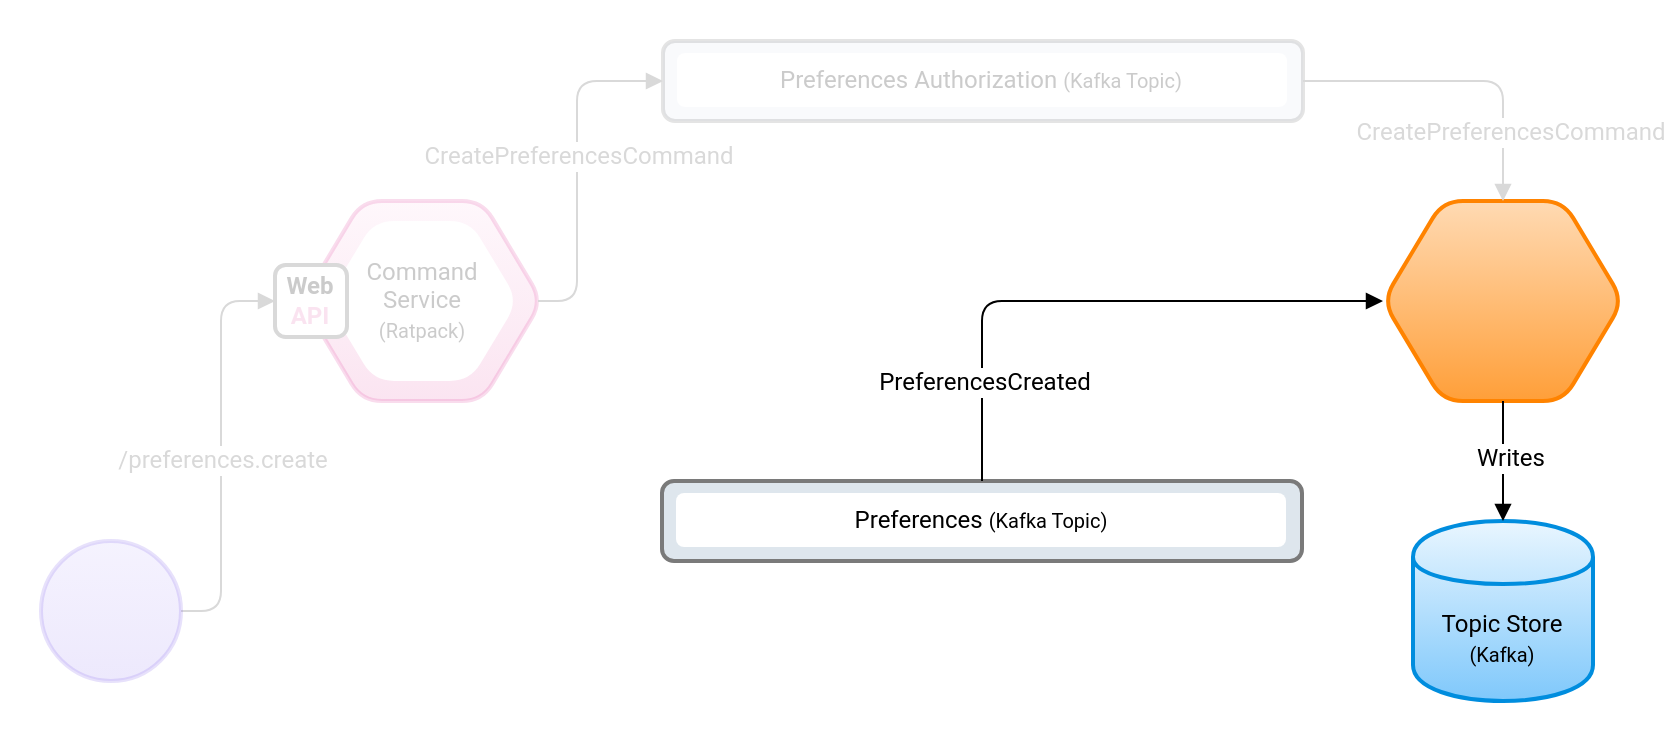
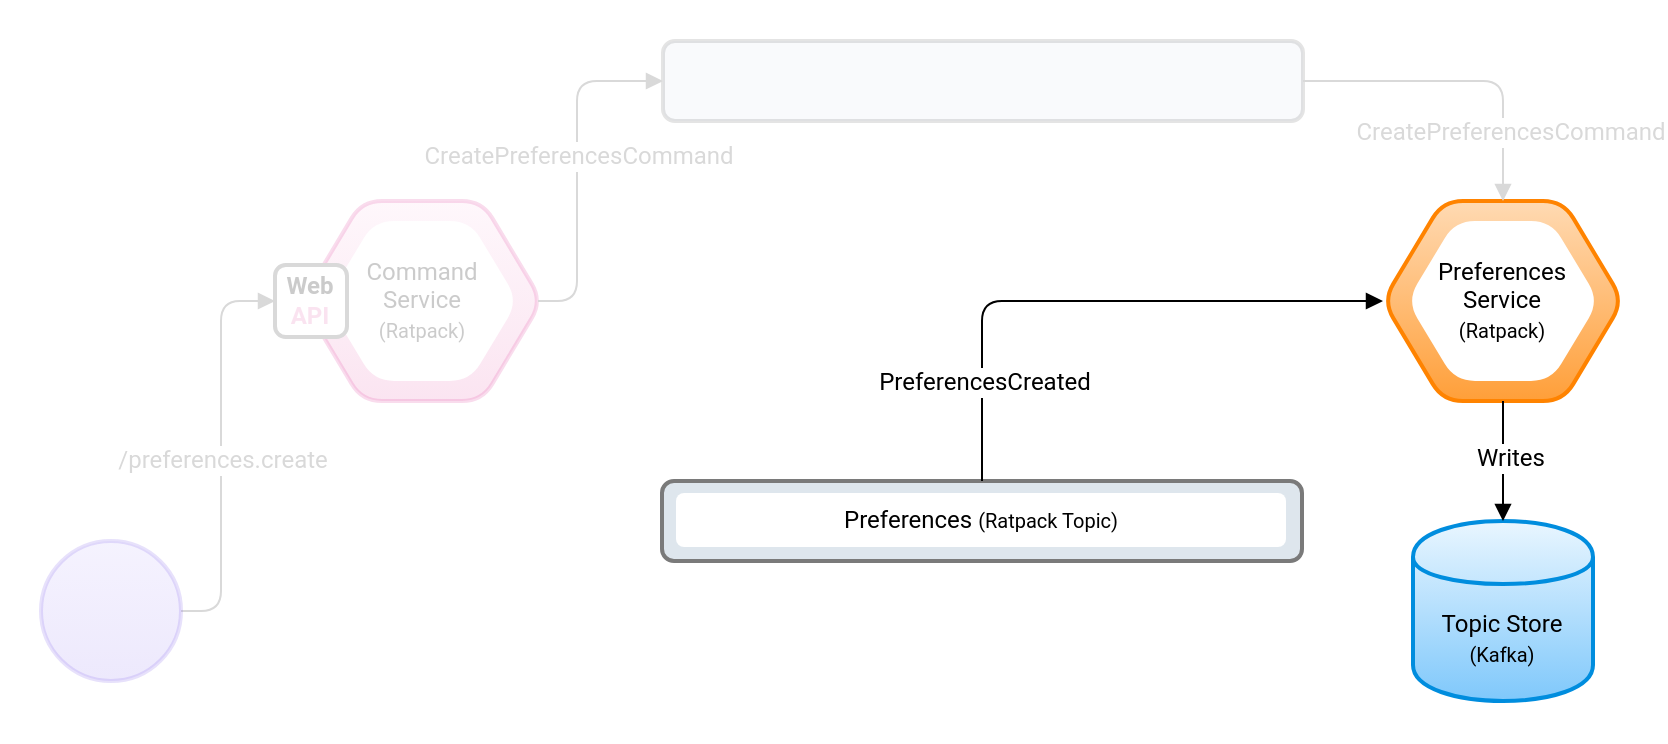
  <mxCell id="0" />
  <mxCell id="1" parent="0" />
  <mxCell id="2" value="" style="shape=hexagon;perimeter=hexagonPerimeter2;whiteSpace=wrap;html=1;strokeWidth=2;fillColor=#FFDAB3;gradientColor=#FF9F39;rounded=1;comic=0;strokeColor=#ff8300;" parent="1" vertex="1"><mxGeometry x="691" y="100" width="120" height="100" as="geometry" /></mxCell>
+ <mxCell id="3" value="Preferences&lt;br&gt;Service&lt;br&gt;&lt;font style=&quot;font-size: 10px&quot;&gt;(Ratpack)&lt;/font&gt;" style="shape=hexagon;perimeter=hexagonPerimeter2;whiteSpace=wrap;html=1;strokeWidth=1;fillColor=#FFFFFF;gradientColor=#FFFFFF;dashed=1;fontFamily=Roboto;FType=g;rounded=1;comic=0;strokeColor=none;" parent="1" vertex="1"><mxGeometry x="703" y="110" width="96" height="80" as="geometry" /></mxCell>
  <mxCell id="4" value="&lt;font face=&quot;Roboto&quot;&gt;Topic Store&lt;br&gt;&lt;font style=&quot;font-size: 10px&quot;&gt;(Kafka)&lt;/font&gt;&lt;/font&gt;" style="shape=cylinder;whiteSpace=wrap;html=1;boundedLbl=1;backgroundOutline=1;strokeWidth=2;fillColor=#E9F6FF;gradientColor=#7FC8FB;shadow=0;strokeColor=#008dde;" parent="1" vertex="1"><mxGeometry x="706" y="260" width="90" height="90" as="geometry" /></mxCell>
  <mxCell id="5" style="edgeStyle=orthogonalEdgeStyle;rounded=0;orthogonalLoop=1;jettySize=auto;html=1;exitX=0.5;exitY=1;exitDx=0;exitDy=0;startArrow=block;startFill=1;endArrow=block;endFill=1;" parent="1" source="4" target="4" edge="1"><mxGeometry relative="1" as="geometry" /></mxCell>
  <mxCell id="6" value="" style="shape=hexagon;perimeter=hexagonPerimeter2;whiteSpace=wrap;html=1;strokeWidth=2;fillColor=#FCD8ED;gradientColor=#EA7AB9;rounded=1;comic=0;strokeColor=#de53a3;textOpacity=20;opacity=20" parent="1" vertex="1"><mxGeometry x="150.5" y="100" width="120" height="100" as="geometry" /></mxCell>
  <mxCell id="7" value="Command&lt;br&gt;Service&lt;br&gt;&lt;font style=&quot;font-size: 10px&quot;&gt;(Ratpack)&lt;/font&gt;" style="shape=hexagon;perimeter=hexagonPerimeter2;whiteSpace=wrap;html=1;strokeWidth=1;fillColor=#FFFFFF;gradientColor=#FFFFFF;dashed=1;fontFamily=Roboto;FType=g;rounded=1;comic=0;strokeColor=none;textOpacity=20;" parent="1" vertex="1"><mxGeometry x="162.5" y="110" width="96" height="80" as="geometry" /></mxCell>
  <mxCell id="8" value="&lt;font face=&quot;Roboto&quot;&gt;&lt;b&gt;Web&lt;/b&gt;&lt;br&gt;&lt;font color=&quot;#ea7ab9&quot;&gt;&lt;b&gt;API&lt;/b&gt;&lt;/font&gt;&lt;/font&gt;" style="rounded=1;whiteSpace=wrap;html=1;shadow=0;comic=0;strokeWidth=2;fillColor=#FFF;gradientColor=none;textOpacity=20;strokeColor=#D9D9D9;" parent="1" vertex="1"><mxGeometry x="137" y="132" width="36" height="36" as="geometry" /></mxCell>
  <mxCell id="9" value="" style="endArrow=none;html=1;entryX=1;entryY=0.5;entryDx=0;entryDy=0;endFill=0;exitX=0;exitY=0.5;exitDx=0;exitDy=0;edgeStyle=orthogonalEdgeStyle;startArrow=block;startFill=1;textOpacity=20;strokeColor=#D9D9D9;" parent="1" source="8" target="11" edge="1"><mxGeometry width="50" height="50" relative="1" as="geometry"><mxPoint x="111" y="390" as="sourcePoint" /><mxPoint x="161" y="340" as="targetPoint" /><Array as="points"><mxPoint x="110" y="150" /><mxPoint x="110" y="305" /></Array></mxGeometry></mxCell>
  <mxCell id="10" value="&lt;font face=&quot;Roboto&quot; color=&quot;#d9d9d9&quot;&gt;/preferences.create&lt;/font&gt;" style="text;html=1;align=center;verticalAlign=middle;resizable=0;points=[];labelBackgroundColor=#ffffff;" parent="9" vertex="1" connectable="0"><mxGeometry x="-0.012" y="-2" relative="1" as="geometry"><mxPoint x="2" y="6" as="offset" /></mxGeometry></mxCell>
  <mxCell id="11" value="" style="ellipse;whiteSpace=wrap;html=1;aspect=fixed;rounded=1;shadow=0;comic=0;strokeColor=#856aeb;strokeWidth=2;fillColor=#A590F3;gradientColor=#CDC1FB;gradientDirection=north;textOpacity=20;opacity=20" parent="1" vertex="1"><mxGeometry x="20" y="270" width="70" height="70" as="geometry" /></mxCell>
  <mxCell id="12" value="" style="rounded=1;whiteSpace=wrap;html=1;strokeWidth=2;fillColor=#DEE6ED;gradientColor=none;strokeColor=#7A7A7A;textOpacity=20;opacity=20" parent="1" vertex="1"><mxGeometry x="331" y="20" width="320" height="40" as="geometry" /></mxCell>
- <mxCell id="13" value="&lt;font face=&quot;Roboto&quot;&gt;Preferences Authorization &lt;font style=&quot;font-size: 10px&quot;&gt;(Kafka Topic)&lt;/font&gt;&lt;/font&gt;" style="rounded=1;whiteSpace=wrap;html=1;strokeWidth=1;fillColor=#FFFFFF;gradientColor=none;dashed=1;perimeterSpacing=0;strokeColor=none;textOpacity=20;" parent="1" vertex="1"><mxGeometry x="338" y="26" width="305" height="27" as="geometry" /></mxCell>
  <mxCell id="14" value="" style="endArrow=none;html=1;entryX=1;entryY=0.5;entryDx=0;entryDy=0;endFill=0;edgeStyle=orthogonalEdgeStyle;startArrow=block;startFill=1;exitX=0;exitY=0.5;exitDx=0;exitDy=0;strokeColor=#D9D9D9;" parent="1" edge="1" source="12"><mxGeometry width="50" height="50" relative="1" as="geometry"><mxPoint x="320" y="40" as="sourcePoint" /><mxPoint x="268.5" y="150" as="targetPoint" /><Array as="points"><mxPoint x="288" y="40" /><mxPoint x="288" y="150" /></Array></mxGeometry></mxCell>
  <mxCell id="15" value="&lt;font face=&quot;Roboto&quot;&gt;CreatePreferencesCommand&lt;/font&gt;" style="text;html=1;align=center;verticalAlign=middle;resizable=0;points=[];labelBackgroundColor=#ffffff;fontColor=#D9D9D9;" parent="14" vertex="1" connectable="0"><mxGeometry x="-0.012" y="-2" relative="1" as="geometry"><mxPoint x="2" y="-5" as="offset" /></mxGeometry></mxCell>
  <mxCell id="16" value="" style="endArrow=block;html=1;exitX=1;exitY=0.5;exitDx=0;exitDy=0;edgeStyle=orthogonalEdgeStyle;entryX=0.5;entryY=0;entryDx=0;entryDy=0;endFill=1;strokeColor=#D9D9D9;" parent="1" source="12" target="2" edge="1"><mxGeometry width="50" height="50" relative="1" as="geometry"><mxPoint x="540" y="210" as="sourcePoint" /><mxPoint x="650" y="130" as="targetPoint" /><Array as="points"><mxPoint x="751" y="40" /></Array></mxGeometry></mxCell>
  <mxCell id="17" value="&lt;span style=&quot;font-family: &amp;#34;roboto&amp;#34;&quot;&gt;&lt;font color=&quot;#d9d9d9&quot;&gt;CreatePreferencesCommand&lt;/font&gt;&lt;/span&gt;" style="text;html=1;align=center;verticalAlign=middle;resizable=0;points=[];labelBackgroundColor=#ffffff;" parent="16" vertex="1" connectable="0"><mxGeometry x="0.298" y="-22" relative="1" as="geometry"><mxPoint x="25" y="21" as="offset" /></mxGeometry></mxCell>
  <mxCell id="18" value="" style="rounded=1;whiteSpace=wrap;html=1;strokeWidth=2;fillColor=#DEE6ED;gradientColor=none;strokeColor=#7A7A7A;" vertex="1" parent="1"><mxGeometry x="330.5" y="240" width="320" height="40" as="geometry" /></mxCell>
- <mxCell id="19" value="&lt;font face=&quot;Roboto&quot;&gt;Preferences&amp;nbsp;&lt;font style=&quot;font-size: 10px&quot;&gt;(Kafka Topic)&lt;/font&gt;&lt;/font&gt;" style="rounded=1;whiteSpace=wrap;html=1;strokeWidth=1;fillColor=#FFFFFF;gradientColor=none;dashed=1;perimeterSpacing=0;strokeColor=none;" vertex="1" parent="1"><mxGeometry x="337.5" y="246" width="305" height="27" as="geometry" /></mxCell>
+ <mxCell id="19" value="&lt;font face=&quot;Roboto&quot;&gt;Preferences&amp;nbsp;&lt;font style=&quot;font-size: 10px&quot;&gt;(Ratpack Topic)&lt;/font&gt;&lt;/font&gt;" style="rounded=1;whiteSpace=wrap;html=1;strokeWidth=1;fillColor=#FFFFFF;gradientColor=none;dashed=1;perimeterSpacing=0;strokeColor=none;" vertex="1" parent="1"><mxGeometry x="337.5" y="246" width="305" height="27" as="geometry" /></mxCell>
  <mxCell id="20" value="" style="endArrow=none;startArrow=block;html=1;entryX=0.5;entryY=1;entryDx=0;entryDy=0;exitX=0.5;exitY=0;exitDx=0;exitDy=0;startFill=1;endFill=0;" edge="1" parent="1" source="4" target="2"><mxGeometry width="50" height="50" relative="1" as="geometry"><mxPoint x="600" y="490" as="sourcePoint" /><mxPoint x="650" y="440" as="targetPoint" /></mxGeometry></mxCell>
  <mxCell id="21" value="&lt;font face=&quot;Roboto&quot;&gt;Writes&lt;/font&gt;" style="text;html=1;align=center;verticalAlign=middle;resizable=0;points=[];labelBackgroundColor=#ffffff;" vertex="1" connectable="0" parent="20"><mxGeometry x="0.067" y="-3" relative="1" as="geometry"><mxPoint as="offset" /></mxGeometry></mxCell>
  <mxCell id="22" value="" style="endArrow=none;html=1;edgeStyle=orthogonalEdgeStyle;entryX=0.5;entryY=0;entryDx=0;entryDy=0;endFill=0;exitX=0;exitY=0.5;exitDx=0;exitDy=0;startArrow=block;startFill=1;" edge="1" parent="1" source="2" target="18"><mxGeometry width="50" height="50" relative="1" as="geometry"><mxPoint x="660" y="150" as="sourcePoint" /><mxPoint x="470" y="200" as="targetPoint" /><Array as="points"><mxPoint x="491" y="150" /></Array></mxGeometry></mxCell>
  <mxCell id="23" value="&lt;span style=&quot;font-family: &amp;#34;roboto&amp;#34;&quot;&gt;PreferencesCreated&lt;br&gt;&lt;/span&gt;" style="text;html=1;align=center;verticalAlign=middle;resizable=0;points=[];labelBackgroundColor=#ffffff;" vertex="1" connectable="0" parent="22"><mxGeometry x="0.298" y="-22" relative="1" as="geometry"><mxPoint x="-11" y="62" as="offset" /></mxGeometry></mxCell>
